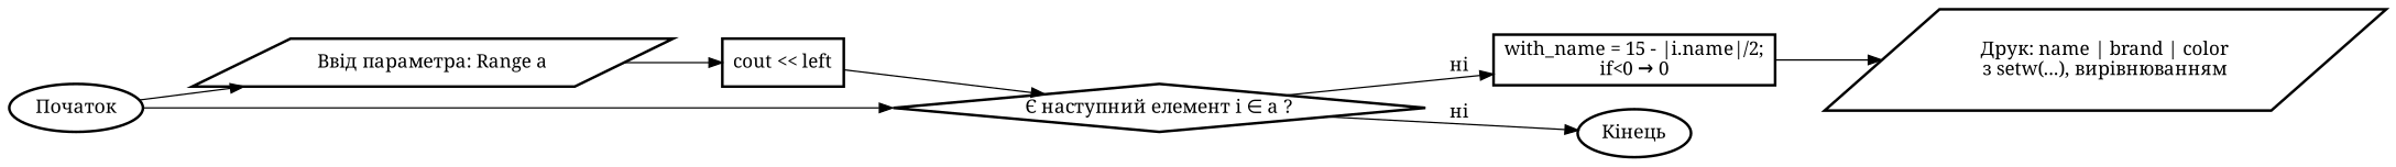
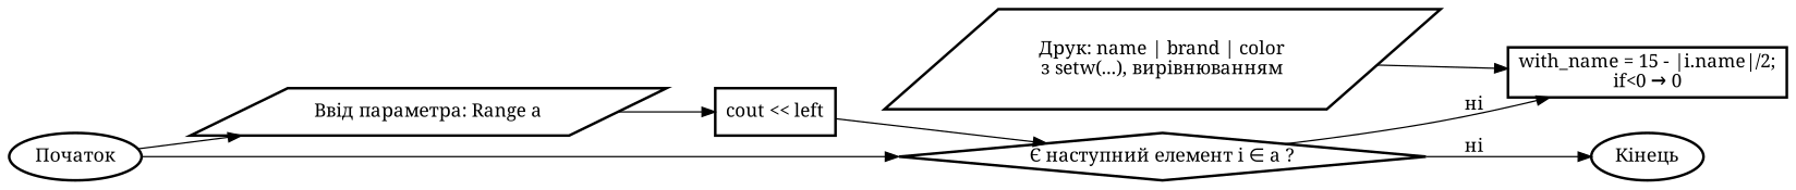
  digraph {
    fontname="Noto Serif"
    ordering=out
    rankdir=LR
    node [fontname="Noto Serif" shape=oval style="solid,bold"]
    edge [fontname="Noto Serif"]
    n1 [label="Початок"]
    n2 [label="Ввід параметра: Range a" shape=parallelogram]
    n3 [label="Є наступний елемент i ∈ a ?" shape=diamond]
    n4 [label="cout << left" shape=rectangle]
    n5 [label="with_name = 15 - |i.name|/2;\nif<0 → 0" shape=rectangle]
    n6 [label="Кінець"]
    n7 [label="Друк: name | brand | color\nз setw(...), вирівнюванням" shape=parallelogram]
    n1 -> n2
    n1 -> n3
    n2 -> n4
    n3 -> n5 [label="ні"]
    n3 -> n6 [label="ні"]
    n4 -> n3
-   n5 -> n7
+   n7 -> n5
  }
